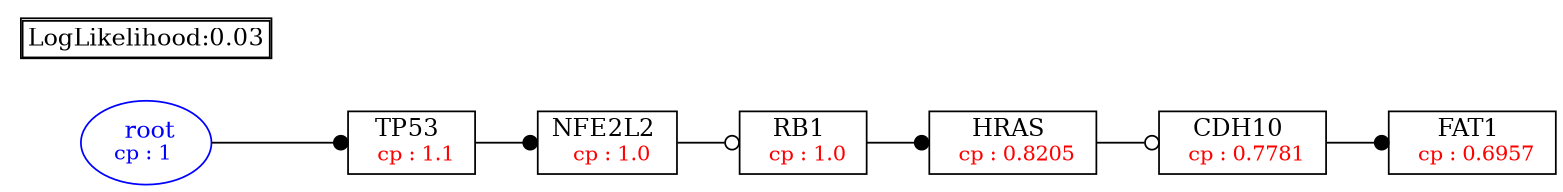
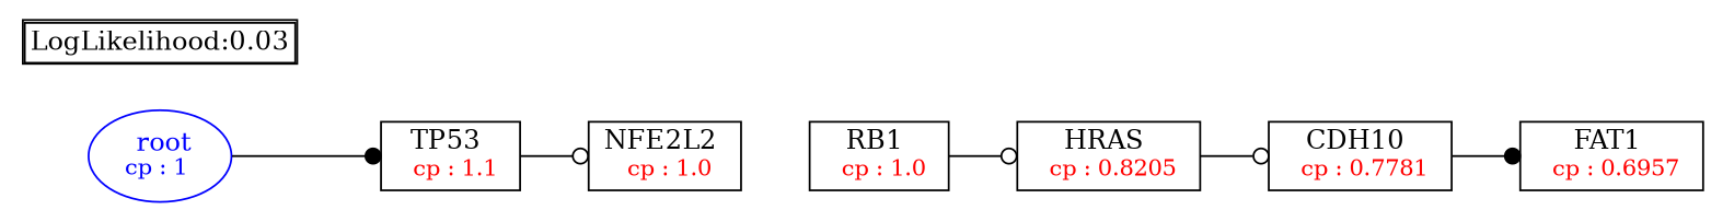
  digraph {
    fontsize=10
    rankdir=LR
    node [shape=box]
    edge [arrowhead=dot]
    n1 [color=Blue label=<<font color='Blue'> root</font><br/><font color='Blue' POINT-SIZE='12'>cp : 1 </font>> shape=oval]
    n2 [label=<TP53 <br/> <font color='Red' POINT-SIZE='12'> cp : 1.1 </font>>]
    n3 [label=<NFE2L2 <br/> <font color='Red' POINT-SIZE='12'> cp : 1.0 </font>>]
    n4 [label=<RB1 <br/> <font color='Red' POINT-SIZE='12'> cp : 1.0 </font>>]
    n5 [label=<HRAS <br/> <font color='Red' POINT-SIZE='12'> cp : 0.8205 </font>>]
    n6 [label=<CDH10 <br/> <font color='Red' POINT-SIZE='12'> cp : 0.7781 </font>>]
    n7 [label=<FAT1 <br/> <font color='Red' POINT-SIZE='12'> cp : 0.6957 </font>>]
    n8 [label=<<TABLE BORDER="1" CELLBORDER="1" CELLSPACING="0" >     <TR><TD ALIGN="LEFT">LogLikelihood:0.03</TD></TR>     </TABLE>> shape=plaintext]
    n1 -> n2
-   n2 -> n3
-   n3 -> n4 [arrowhead=odot]
-   n4 -> n5
+   n2 -> n3 [arrowhead=odot]
+   n4 -> n5 [arrowhead=odot]
    n5 -> n6 [arrowhead=odot]
    n6 -> n7
  }
